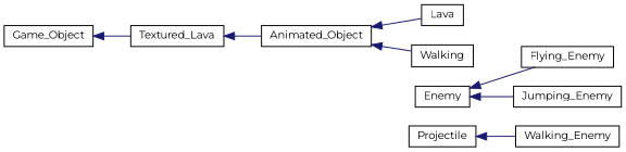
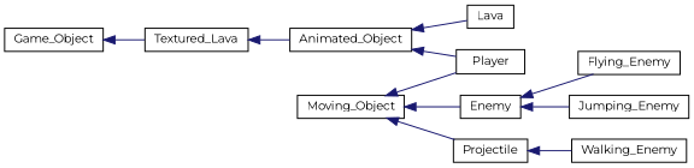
  digraph {
    fontname=Montserrat
    rankdir=LR
    node [color=black fillcolor=white fontname=Montserrat fontsize=10 shape=record style=filled]
    edge [color=midnightblue dir=back fontname=Montserrat fontsize=10 labelfontname=Helvetica labelfontsize=10 style=solid]
    n1 [height=0.2 label=Game_Object width=0.4]
    n2 [height=0.2 label=Textured_Lava width=0.4]
    n3 [height=0.2 label=Animated_Object width=0.4]
    n4 [height=0.2 label=Lava width=0.4]
-   n5 [height=0.2 label=Walking width=0.4]
+   n5 [height=0.2 label=Player width=0.4]
+   n6 [height=0.2 label=Moving_Object width=0.4]
    n7 [height=0.2 label=Enemy width=0.4]
    n8 [height=0.2 label=Projectile width=0.4]
    n9 [height=0.2 label=Flying_Enemy width=0.4]
    n10 [height=0.2 label=Jumping_Enemy width=0.4]
    n11 [height=0.2 label=Walking_Enemy width=0.4]
    n1 -> n2
    n2 -> n3
    n3 -> n4
    n3 -> n5
+   n6 -> n5
+   n6 -> n7
+   n6 -> n8
    n7 -> n9
    n7 -> n10
    n8 -> n11
  }
